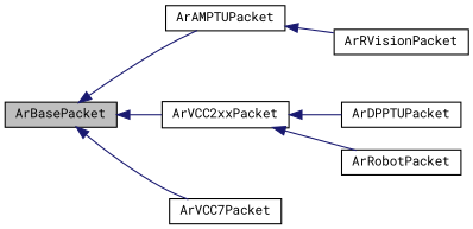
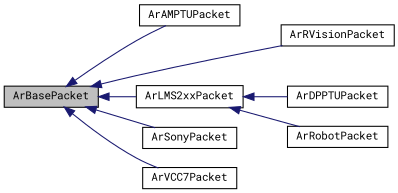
  digraph {
    fontname="Roboto Mono"
    rankdir=LR
    node [color=black fillcolor=white fontname="Roboto Mono" fontsize=10 shape=record style=filled]
    edge [color=midnightblue dir=back fontname="Roboto Mono" fontsize=10 labelfontname=FreeSans labelfontsize=10 style=solid]
    n1 [fillcolor=grey75 fontcolor=black height=0.2 label=ArBasePacket width=0.4]
    n2 [height=0.2 label=ArAMPTUPacket width=0.4]
-   n3 [height=0.2 label=ArVCC2xxPacket width=0.4]
+   n3 [height=0.2 label=ArLMS2xxPacket width=0.4]
    n4 [height=0.2 label=ArRVisionPacket width=0.4]
+   n5 [height=0.2 label=ArSonyPacket width=0.4]
    n6 [height=0.2 label=ArVCC7Packet width=0.4]
    n7 [height=0.2 label=ArDPPTUPacket width=0.4]
    n8 [height=0.2 label=ArRobotPacket width=0.4]
    n1 -> n2
    n1 -> n3
-   n2 -> n4
+   n1 -> n4
+   n1 -> n5
    n1 -> n6
    n3 -> n7
    n3 -> n8
  }
